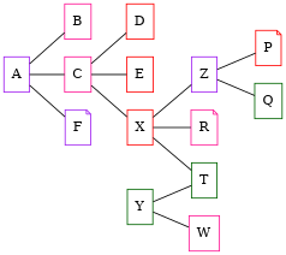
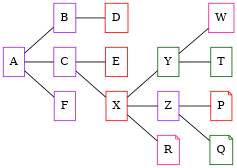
  graph {
    rankdir=LR
    node [color=deeppink shape=box]
    A [color=purple width=0.25]
-   B [width=0.25]
-   C [width=0.25]
-   F [color=purple shape=note width=0.25]
+   B [color=purple width=0.25]
+   C [color=purple width=0.25]
+   F [color=purple width=0.25]
    D [color=red width=0.25]
    E [color=red width=0.25]
    X [color=red width=0.25]
    Y [color=darkgreen width=0.25]
    Z [color=purple width=0.25]
    R [shape=note width=0.25]
    W [width=0.25]
    T [color=darkgreen width=0.25]
    P [color=red shape=note width=0.25]
-   Q [color=darkgreen width=0.25]
+   Q [color=darkgreen shape=note width=0.25]
    A -- B
    A -- C
    A -- F
-   C -- D
+   B -- D
    C -- E
    C -- X
-   X -- T
+   X -- Y
    X -- Z
    X -- R
    Y -- W
    Y -- T
    Z -- P
    Z -- Q
  }
